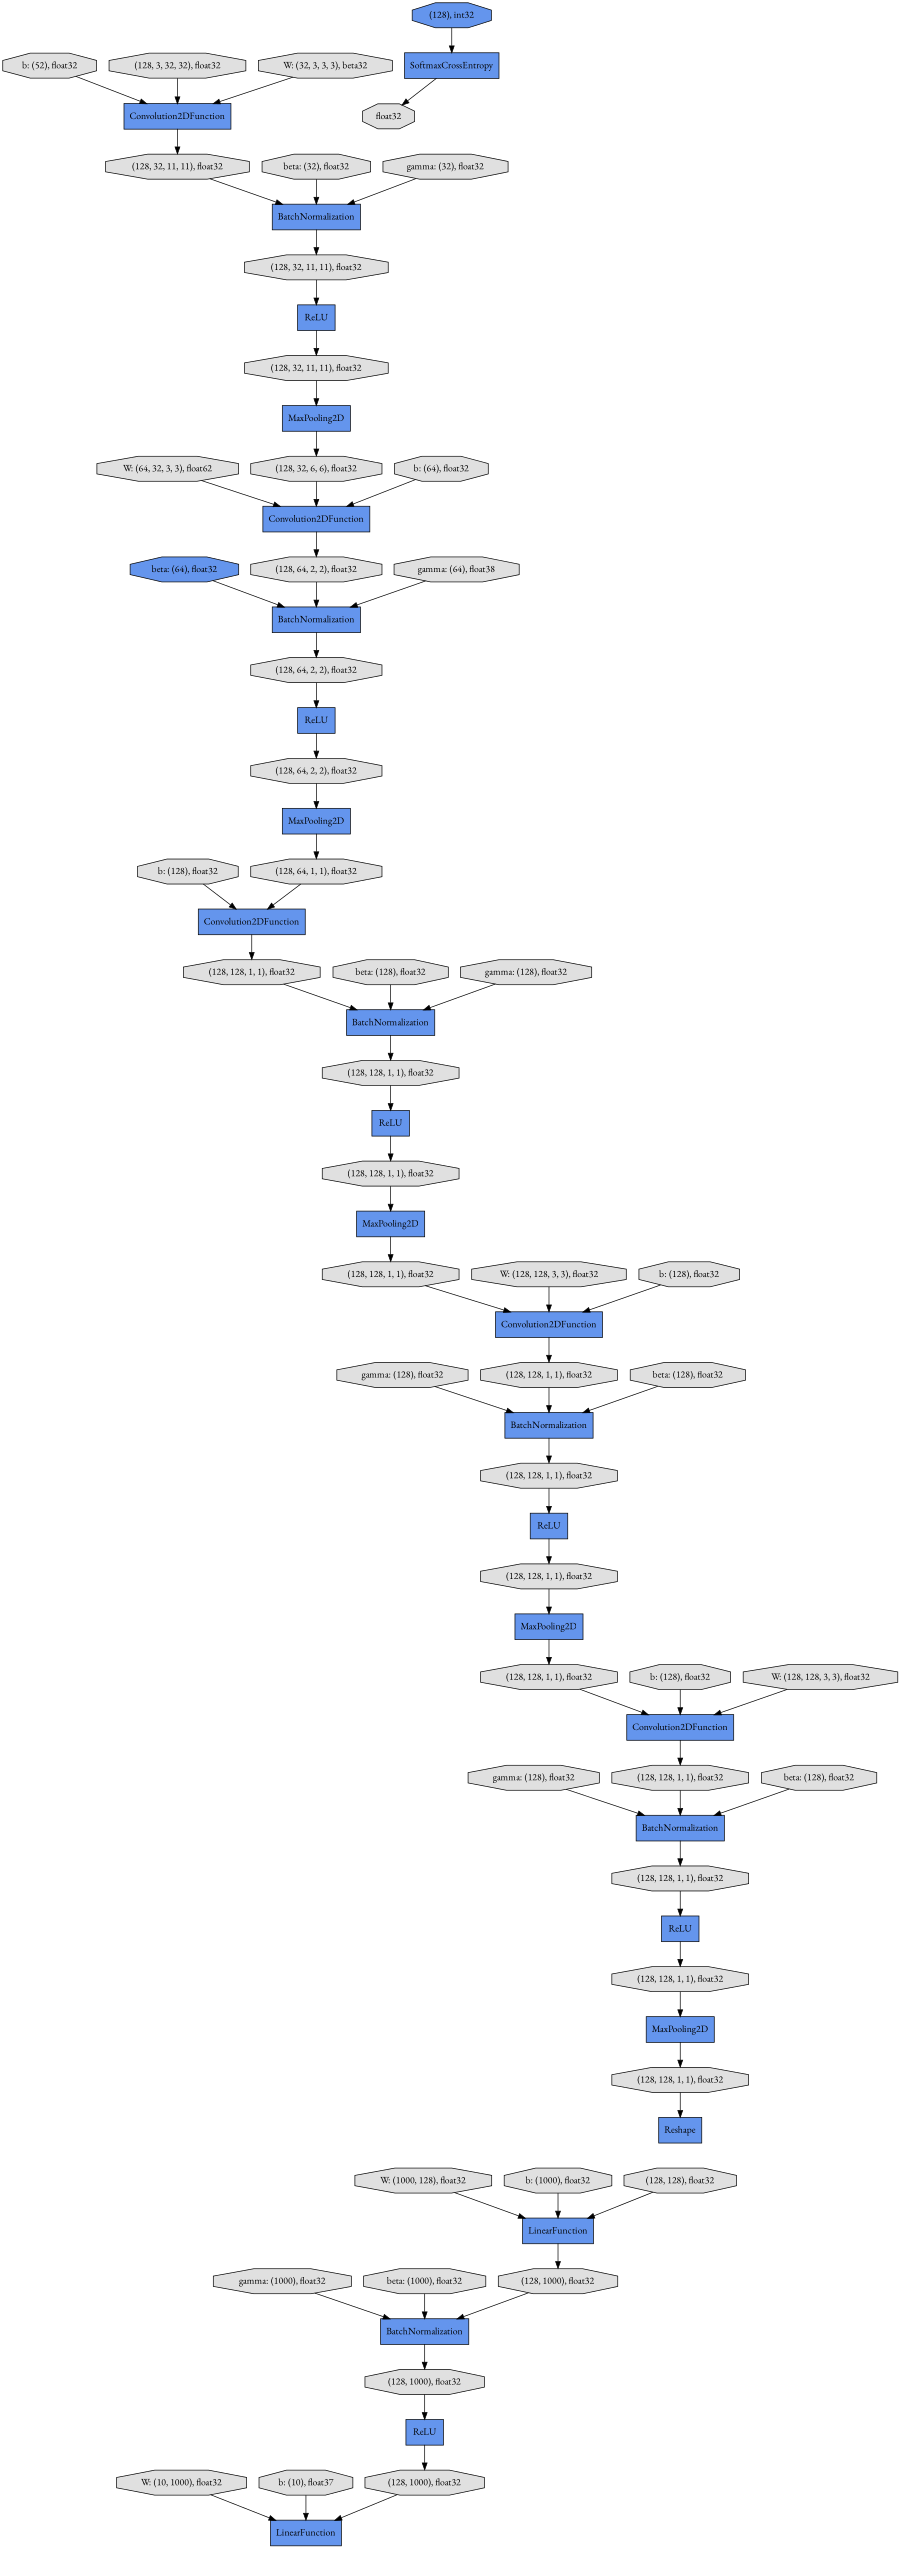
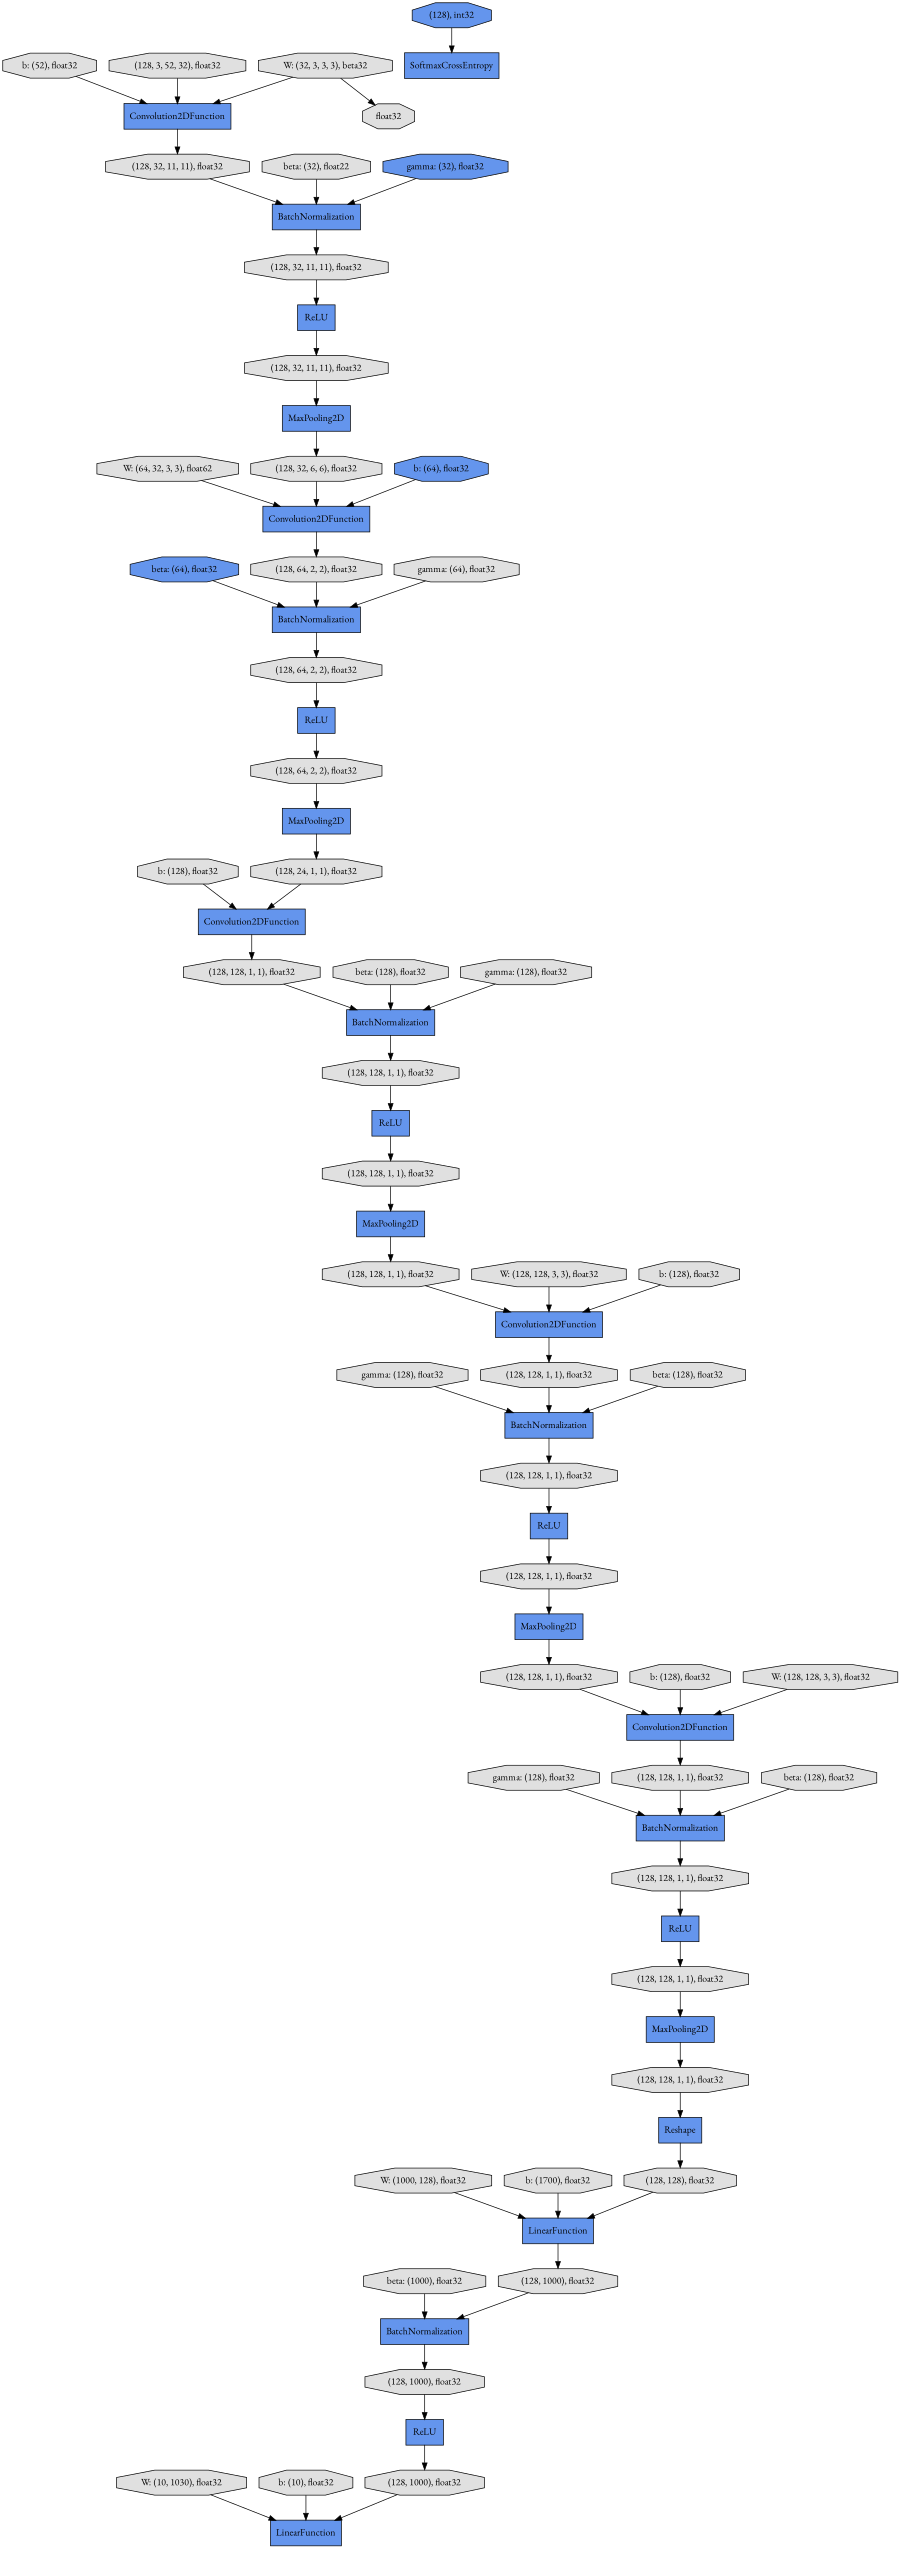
  digraph {
    fontname="EB Garamond"
    rankdir=TB
    node [fillcolor="#E0E0E0" fontname="EB Garamond" shape=octagon style=filled]
    edge [fontname="EB Garamond"]
    n1 [label="(128, 1000), float32"]
    n2 [fillcolor="#6495ED" label=BatchNormalization shape=record]
    n3 [label="(128, 1000), float32"]
    n4 [fillcolor="#6495ED" label="beta: (64), float32"]
    n5 [fillcolor="#6495ED" label=BatchNormalization shape=record]
    n6 [label="(128, 64, 2, 2), float32"]
    n7 [label="(128, 128, 1, 1), float32"]
    n8 [fillcolor="#6495ED" label=ReLU shape=record]
    n9 [label="(128, 128, 1, 1), float32"]
    n10 [fillcolor="#6495ED" label=BatchNormalization shape=record]
    n11 [label="(128, 128, 1, 1), float32"]
    n12 [fillcolor="#6495ED" label=ReLU shape=record]
    n13 [fillcolor="#6495ED" label=Convolution2DFunction shape=record]
    n14 [label="(128, 128, 1, 1), float32"]
    n15 [fillcolor="#6495ED" label=ReLU shape=record]
    n16 [label="(128, 1000), float32"]
    n17 [label="gamma: (128), float32"]
    n18 [fillcolor="#6495ED" label=BatchNormalization shape=record]
    n19 [label="(128, 128, 1, 1), float32"]
-   n20 [label="gamma: (1000), float32"]
    n21 [fillcolor="#6495ED" label=ReLU shape=record]
    n22 [label="b: (52), float32"]
    n23 [fillcolor="#6495ED" label=Convolution2DFunction shape=record]
    n24 [label="(128, 32, 11, 11), float32"]
    n25 [fillcolor="#6495ED" label=SoftmaxCrossEntropy shape=record]
    n26 [label=float32]
    n27 [label="W: (1000, 128), float32"]
    n28 [fillcolor="#6495ED" label=LinearFunction shape=record]
    n29 [fillcolor="#6495ED" label=MaxPooling2D shape=record]
    n30 [label="(128, 128, 1, 1), float32"]
    n31 [fillcolor="#6495ED" label=BatchNormalization shape=record]
    n32 [label="beta: (128), float32"]
-   n33 [label="b: (1000), float32"]
+   n33 [label="b: (1700), float32"]
    n34 [label="beta: (1000), float32"]
    n35 [fillcolor="#6495ED" label=Convolution2DFunction shape=record]
    n36 [label="(128, 128, 1, 1), float32"]
    n37 [label="(128, 32, 11, 11), float32"]
    n38 [fillcolor="#6495ED" label=ReLU shape=record]
    n39 [label="(128, 32, 11, 11), float32"]
    n40 [fillcolor="#6495ED" label=LinearFunction shape=record]
-   n41 [label="W: (10, 1000), float32"]
+   n41 [label="W: (10, 1030), float32"]
    n42 [label="W: (64, 32, 3, 3), float62"]
    n43 [fillcolor="#6495ED" label=Convolution2DFunction shape=record]
    n44 [label="(128, 64, 2, 2), float32"]
    n45 [fillcolor="#6495ED" label=MaxPooling2D shape=record]
    n46 [label="(128, 32, 6, 6), float32"]
-   n47 [label="beta: (32), float32"]
+   n47 [label="beta: (32), float22"]
    n48 [label="(128, 128, 1, 1), float32"]
    n49 [fillcolor="#6495ED" label=MaxPooling2D shape=record]
    n50 [label="b: (128), float32"]
    n51 [label="gamma: (128), float32"]
    n52 [label="(128, 128, 1, 1), float32"]
    n53 [fillcolor="#6495ED" label=MaxPooling2D shape=record]
    n54 [label="b: (128), float32"]
    n55 [fillcolor="#6495ED" label=MaxPooling2D shape=record]
-   n56 [label="(128, 64, 1, 1), float32"]
+   n56 [label="(128, 24, 1, 1), float32"]
    n57 [label="gamma: (128), float32"]
    n58 [fillcolor="#6495ED" label=BatchNormalization shape=record]
    n59 [fillcolor="#6495ED" label=ReLU shape=record]
    n60 [label="(128, 64, 2, 2), float32"]
    n61 [fillcolor="#6495ED" label=Convolution2DFunction shape=record]
    n62 [label="(128, 128, 1, 1), float32"]
    n63 [fillcolor="#6495ED" label="(128), int32"]
-   n64 [label="b: (10), float37"]
+   n64 [label="b: (10), float32"]
    n65 [label="beta: (128), float32"]
    n66 [label="(128, 128, 1, 1), float32"]
    n67 [fillcolor="#6495ED" label=Reshape shape=record]
-   n68 [label="b: (64), float32"]
+   n68 [fillcolor="#6495ED" label="b: (64), float32"]
    n69 [label="(128, 128, 1, 1), float32"]
    n70 [label="W: (128, 128, 3, 3), float32"]
    n71 [label="(128, 128), float32"]
-   n72 [label="gamma: (64), float38"]
-   n73 [label="gamma: (32), float32"]
+   n72 [label="gamma: (64), float32"]
+   n73 [fillcolor="#6495ED" label="gamma: (32), float32"]
    n74 [label="b: (128), float32"]
    n75 [label="beta: (128), float32"]
-   n76 [label="(128, 3, 32, 32), float32"]
+   n76 [label="(128, 3, 52, 32), float32"]
    n77 [label="W: (128, 128, 3, 3), float32"]
    n78 [label="W: (32, 3, 3, 3), beta32"]
    n1 -> n2
    n2 -> n3
    n3 -> n15
    n4 -> n5
    n5 -> n6
    n6 -> n59
    n7 -> n8
    n8 -> n9
    n9 -> n29
    n10 -> n11
    n11 -> n12
    n12 -> n52
    n13 -> n14
    n14 -> n10
    n15 -> n16
    n16 -> n40
    n17 -> n18
    n18 -> n19
    n19 -> n21
-   n20 -> n2
    n21 -> n48
    n22 -> n23
    n23 -> n24
    n24 -> n31
-   n25 -> n26
+   n78 -> n26
    n27 -> n28
    n28 -> n1
    n29 -> n30
    n30 -> n35
    n31 -> n37
    n32 -> n10
    n33 -> n28
    n34 -> n2
    n35 -> n36
    n36 -> n18
    n37 -> n38
    n38 -> n39
    n39 -> n45
    n41 -> n40
    n42 -> n43
    n43 -> n44
    n44 -> n5
    n45 -> n46
    n46 -> n43
    n47 -> n31
    n48 -> n49
    n49 -> n66
    n50 -> n35
    n51 -> n10
    n52 -> n53
    n53 -> n69
    n54 -> n13
    n55 -> n56
    n56 -> n13
    n57 -> n58
    n58 -> n7
    n59 -> n60
    n60 -> n55
    n61 -> n62
    n62 -> n58
    n63 -> n25
    n64 -> n40
    n65 -> n58
    n66 -> n67
+   n67 -> n71
    n68 -> n43
    n69 -> n61
    n70 -> n61
    n71 -> n28
    n72 -> n5
    n73 -> n31
    n74 -> n61
    n75 -> n18
    n76 -> n23
    n77 -> n35
    n78 -> n23
  }
